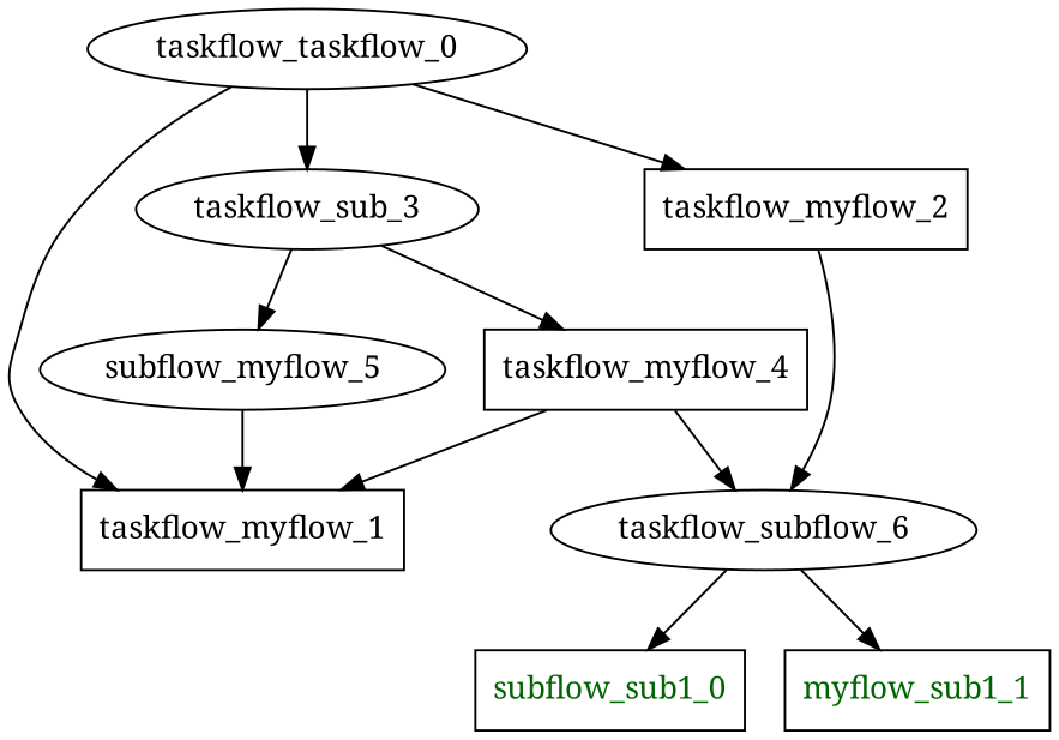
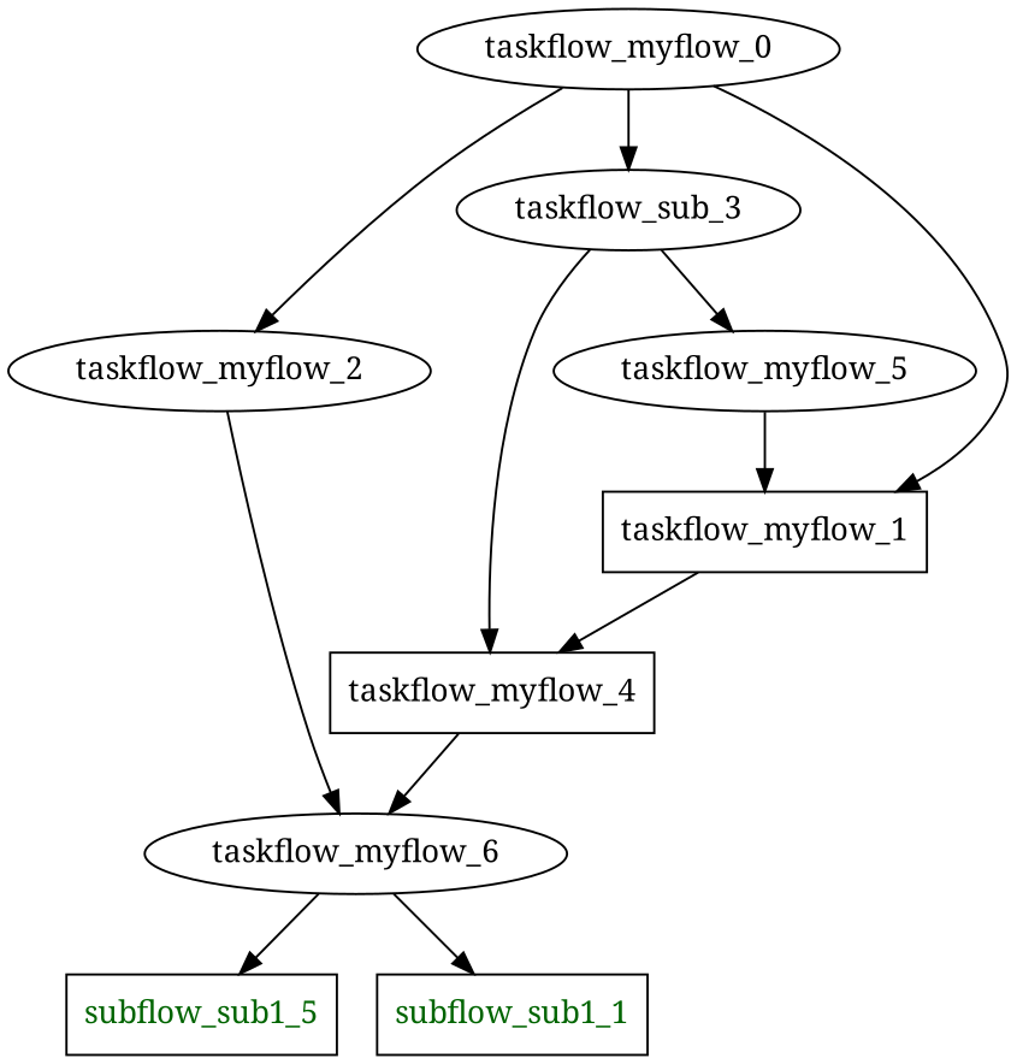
  digraph {
    fontname="Noto Serif"
    node [fontname="Noto Serif"]
    edge [fontname="Noto Serif"]
    taskflow_myflow_1 [shape=box]
-   taskflow_myflow_0 [label=taskflow_taskflow_0]
-   taskflow_myflow_2 [shape=box]
+   taskflow_myflow_0
+   taskflow_myflow_2
    n4 [label=taskflow_sub_3]
    taskflow_myflow_4 [shape=box]
-   taskflow_myflow_6 [label=taskflow_subflow_6]
-   taskflow_myflow_5 [label=subflow_myflow_5]
-   subflow_sub1_0 [fontcolor=darkgreen shape=box]
-   subflow_sub1_1 [fontcolor=darkgreen shape=box label=myflow_sub1_1]
-   taskflow_myflow_4 -> taskflow_myflow_1
+   taskflow_myflow_6
+   taskflow_myflow_5
+   subflow_sub1_0 [fontcolor=darkgreen shape=box label=subflow_sub1_5]
+   subflow_sub1_1 [fontcolor=darkgreen shape=box]
+   taskflow_myflow_1 -> taskflow_myflow_4
    taskflow_myflow_0 -> taskflow_myflow_1
    taskflow_myflow_0 -> taskflow_myflow_2
    taskflow_myflow_0 -> n4
    taskflow_myflow_2 -> taskflow_myflow_6
    n4 -> taskflow_myflow_4
    n4 -> taskflow_myflow_5
    taskflow_myflow_4 -> taskflow_myflow_6
    taskflow_myflow_6 -> subflow_sub1_0 [fontcolor=darkgreen]
    taskflow_myflow_6 -> subflow_sub1_1 [fontcolor=darkgreen]
    taskflow_myflow_5 -> taskflow_myflow_1
  }
